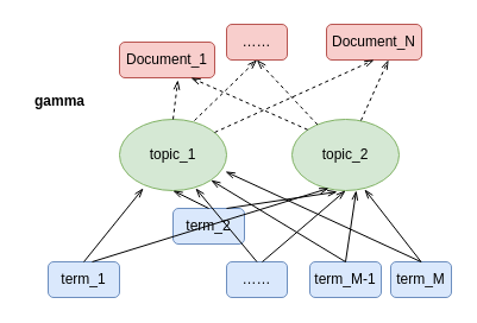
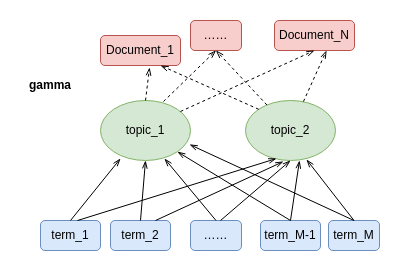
  <mxCell id="0" />
  <mxCell id="1" parent="0" />
  <mxCell id="2" value="Document_1" style="rounded=1;whiteSpace=wrap;html=1;fillColor=#f8cecc;strokeColor=#b85450;" vertex="1" parent="1"><mxGeometry x="100" y="35" width="80" height="30" as="geometry" /></mxCell>
  <mxCell id="3" value="Document_N" style="rounded=1;whiteSpace=wrap;html=1;fillColor=#f8cecc;strokeColor=#b85450;" vertex="1" parent="1"><mxGeometry x="274" y="20" width="80" height="30" as="geometry" /></mxCell>
  <mxCell id="4" value="term_1" style="rounded=1;whiteSpace=wrap;html=1;fillColor=#dae8fc;strokeColor=#6c8ebf;" vertex="1" parent="1"><mxGeometry x="40" y="220" width="60" height="30" as="geometry" /></mxCell>
- <mxCell id="5" value="term_2" style="rounded=1;whiteSpace=wrap;html=1;fillColor=#dae8fc;strokeColor=#6c8ebf;" vertex="1" parent="1"><mxGeometry x="145" y="175" width="60" height="30" as="geometry" /></mxCell>
+ <mxCell id="5" value="term_2" style="rounded=1;whiteSpace=wrap;html=1;fillColor=#dae8fc;strokeColor=#6c8ebf;" vertex="1" parent="1"><mxGeometry x="110" y="220" width="60" height="30" as="geometry" /></mxCell>
  <mxCell id="6" value="term_M-1" style="rounded=1;whiteSpace=wrap;html=1;fillColor=#dae8fc;strokeColor=#6c8ebf;" vertex="1" parent="1"><mxGeometry x="260" y="220" width="60" height="30" as="geometry" /></mxCell>
  <mxCell id="7" value="……" style="rounded=1;whiteSpace=wrap;html=1;fillColor=#dae8fc;strokeColor=#6c8ebf;" vertex="1" parent="1"><mxGeometry x="190" y="220" width="51" height="30" as="geometry" /></mxCell>
  <mxCell id="8" value="term_M" style="rounded=1;whiteSpace=wrap;html=1;fillColor=#dae8fc;strokeColor=#6c8ebf;" vertex="1" parent="1"><mxGeometry x="328" y="220" width="51" height="30" as="geometry" /></mxCell>
  <mxCell id="9" value="……" style="rounded=1;whiteSpace=wrap;html=1;fillColor=#f8cecc;strokeColor=#b85450;" vertex="1" parent="1"><mxGeometry x="190" y="20" width="51" height="30" as="geometry" /></mxCell>
  <mxCell id="10" value="topic_1" style="ellipse;whiteSpace=wrap;html=1;fillColor=#d5e8d4;strokeColor=#82b366;" vertex="1" parent="1"><mxGeometry x="100" y="100" width="90" height="60" as="geometry" /></mxCell>
  <mxCell id="11" value="topic_2" style="ellipse;whiteSpace=wrap;html=1;fillColor=#d5e8d4;strokeColor=#82b366;" vertex="1" parent="1"><mxGeometry x="245" y="100" width="90" height="60" as="geometry" /></mxCell>
  <mxCell id="12" value="" style="endArrow=openThin;html=1;exitX=0.5;exitY=0;exitDx=0;exitDy=0;entryX=0.222;entryY=0.967;entryDx=0;entryDy=0;entryPerimeter=0;endFill=0;" edge="1" parent="1" source="4" target="10"><mxGeometry width="50" height="50" relative="1" as="geometry"><mxPoint x="210" y="150" as="sourcePoint" /><mxPoint x="260" y="100" as="targetPoint" /></mxGeometry></mxCell>
  <mxCell id="13" value="" style="endArrow=openThin;html=1;exitX=0.5;exitY=0;exitDx=0;exitDy=0;entryX=0.5;entryY=1;entryDx=0;entryDy=0;endFill=0;" edge="1" parent="1" source="5" target="10"><mxGeometry width="50" height="50" relative="1" as="geometry"><mxPoint x="80" y="230" as="sourcePoint" /><mxPoint x="129.98" y="168.02" as="targetPoint" /></mxGeometry></mxCell>
  <mxCell id="14" value="" style="endArrow=openThin;html=1;exitX=0.5;exitY=0;exitDx=0;exitDy=0;entryX=0.711;entryY=0.967;entryDx=0;entryDy=0;endFill=0;entryPerimeter=0;" edge="1" parent="1" source="7" target="10"><mxGeometry width="50" height="50" relative="1" as="geometry"><mxPoint x="150" y="230" as="sourcePoint" /><mxPoint x="155" y="170" as="targetPoint" /></mxGeometry></mxCell>
  <mxCell id="15" value="" style="endArrow=openThin;html=1;exitX=0.5;exitY=0;exitDx=0;exitDy=0;entryX=1;entryY=1;entryDx=0;entryDy=0;endFill=0;" edge="1" parent="1" source="6" target="10"><mxGeometry width="50" height="50" relative="1" as="geometry"><mxPoint x="225.5" y="230" as="sourcePoint" /><mxPoint x="173.99" y="168.02" as="targetPoint" /></mxGeometry></mxCell>
  <mxCell id="16" value="" style="endArrow=openThin;html=1;exitX=0.5;exitY=0;exitDx=0;exitDy=0;entryX=0.989;entryY=0.733;entryDx=0;entryDy=0;endFill=0;entryPerimeter=0;" edge="1" parent="1" source="8" target="10"><mxGeometry width="50" height="50" relative="1" as="geometry"><mxPoint x="300" y="230" as="sourcePoint" /><mxPoint x="186.82" y="161.213" as="targetPoint" /></mxGeometry></mxCell>
  <mxCell id="17" value="" style="endArrow=openThin;html=1;exitX=0.617;exitY=0;exitDx=0;exitDy=0;entryX=0.344;entryY=0.967;entryDx=0;entryDy=0;entryPerimeter=0;endFill=0;exitPerimeter=0;" edge="1" parent="1" source="4" target="11"><mxGeometry width="50" height="50" relative="1" as="geometry"><mxPoint x="80" y="230" as="sourcePoint" /><mxPoint x="129.98" y="168.02" as="targetPoint" /></mxGeometry></mxCell>
  <mxCell id="18" value="" style="endArrow=openThin;html=1;exitX=0.75;exitY=0;exitDx=0;exitDy=0;entryX=0.422;entryY=1.017;entryDx=0;entryDy=0;entryPerimeter=0;endFill=0;" edge="1" parent="1" source="5" target="11"><mxGeometry width="50" height="50" relative="1" as="geometry"><mxPoint x="87.02" y="230" as="sourcePoint" /><mxPoint x="285.96" y="168.02" as="targetPoint" /></mxGeometry></mxCell>
  <mxCell id="19" value="" style="endArrow=openThin;html=1;entryX=0.5;entryY=1;entryDx=0;entryDy=0;endFill=0;" edge="1" parent="1" target="11"><mxGeometry width="50" height="50" relative="1" as="geometry"><mxPoint x="220" y="220" as="sourcePoint" /><mxPoint x="292.98" y="171.02" as="targetPoint" /></mxGeometry></mxCell>
  <mxCell id="20" value="" style="endArrow=openThin;html=1;entryX=0.6;entryY=1;entryDx=0;entryDy=0;endFill=0;exitX=0.5;exitY=0;exitDx=0;exitDy=0;entryPerimeter=0;" edge="1" parent="1" source="6" target="11"><mxGeometry width="50" height="50" relative="1" as="geometry"><mxPoint x="230" y="230" as="sourcePoint" /><mxPoint x="300" y="170" as="targetPoint" /></mxGeometry></mxCell>
  <mxCell id="21" value="" style="endArrow=openThin;html=1;entryX=0.678;entryY=0.983;entryDx=0;entryDy=0;endFill=0;exitX=0.5;exitY=0;exitDx=0;exitDy=0;entryPerimeter=0;" edge="1" parent="1" source="8" target="11"><mxGeometry width="50" height="50" relative="1" as="geometry"><mxPoint x="300" y="230" as="sourcePoint" /><mxPoint x="309" y="170" as="targetPoint" /></mxGeometry></mxCell>
  <mxCell id="22" value="" style="endArrow=openThin;html=1;exitX=0.5;exitY=0;exitDx=0;exitDy=0;entryX=0.613;entryY=1.067;entryDx=0;entryDy=0;entryPerimeter=0;endFill=0;dashed=1;" edge="1" parent="1" source="10" target="2"><mxGeometry width="50" height="50" relative="1" as="geometry"><mxPoint x="-30" y="111.98" as="sourcePoint" /><mxPoint x="19.98" y="50" as="targetPoint" /></mxGeometry></mxCell>
  <mxCell id="23" value="" style="endArrow=openThin;html=1;entryX=0.5;entryY=1;entryDx=0;entryDy=0;endFill=0;dashed=1;exitX=0.7;exitY=0.017;exitDx=0;exitDy=0;exitPerimeter=0;" edge="1" parent="1" source="10" target="9"><mxGeometry width="50" height="50" relative="1" as="geometry"><mxPoint x="160" y="110" as="sourcePoint" /><mxPoint x="139.04" y="62.01" as="targetPoint" /></mxGeometry></mxCell>
  <mxCell id="24" value="" style="endArrow=openThin;html=1;entryX=0.5;entryY=1;entryDx=0;entryDy=0;endFill=0;dashed=1;" edge="1" parent="1" target="3"><mxGeometry width="50" height="50" relative="1" as="geometry"><mxPoint x="180" y="111" as="sourcePoint" /><mxPoint x="225.5" y="60" as="targetPoint" /></mxGeometry></mxCell>
  <mxCell id="25" value="" style="endArrow=openThin;html=1;exitX=0;exitY=0;exitDx=0;exitDy=0;entryX=0.75;entryY=1;entryDx=0;entryDy=0;endFill=0;dashed=1;" edge="1" parent="1" source="11" target="2"><mxGeometry width="50" height="50" relative="1" as="geometry"><mxPoint x="155" y="110" as="sourcePoint" /><mxPoint x="139.04" y="62.01" as="targetPoint" /></mxGeometry></mxCell>
  <mxCell id="26" value="" style="endArrow=openThin;html=1;entryX=0.5;entryY=1;entryDx=0;entryDy=0;endFill=0;dashed=1;" edge="1" parent="1" source="11" target="9"><mxGeometry width="50" height="50" relative="1" as="geometry"><mxPoint x="268.18" y="118.787" as="sourcePoint" /><mxPoint x="150" y="60" as="targetPoint" /></mxGeometry></mxCell>
  <mxCell id="27" value="" style="endArrow=openThin;html=1;entryX=0.65;entryY=1;entryDx=0;entryDy=0;endFill=0;dashed=1;entryPerimeter=0;exitX=0.644;exitY=0.017;exitDx=0;exitDy=0;exitPerimeter=0;" edge="1" parent="1" source="11" target="3"><mxGeometry width="50" height="50" relative="1" as="geometry"><mxPoint x="276.38" y="114.465" as="sourcePoint" /><mxPoint x="225.5" y="60" as="targetPoint" /></mxGeometry></mxCell>
  <mxCell id="28" value="gamma" style="text;html=1;strokeColor=none;fillColor=none;align=center;verticalAlign=middle;whiteSpace=wrap;rounded=0;fontStyle=1" vertex="1" parent="1"><mxGeometry x="20" y="70" width="60" height="30" as="geometry" /></mxCell>
